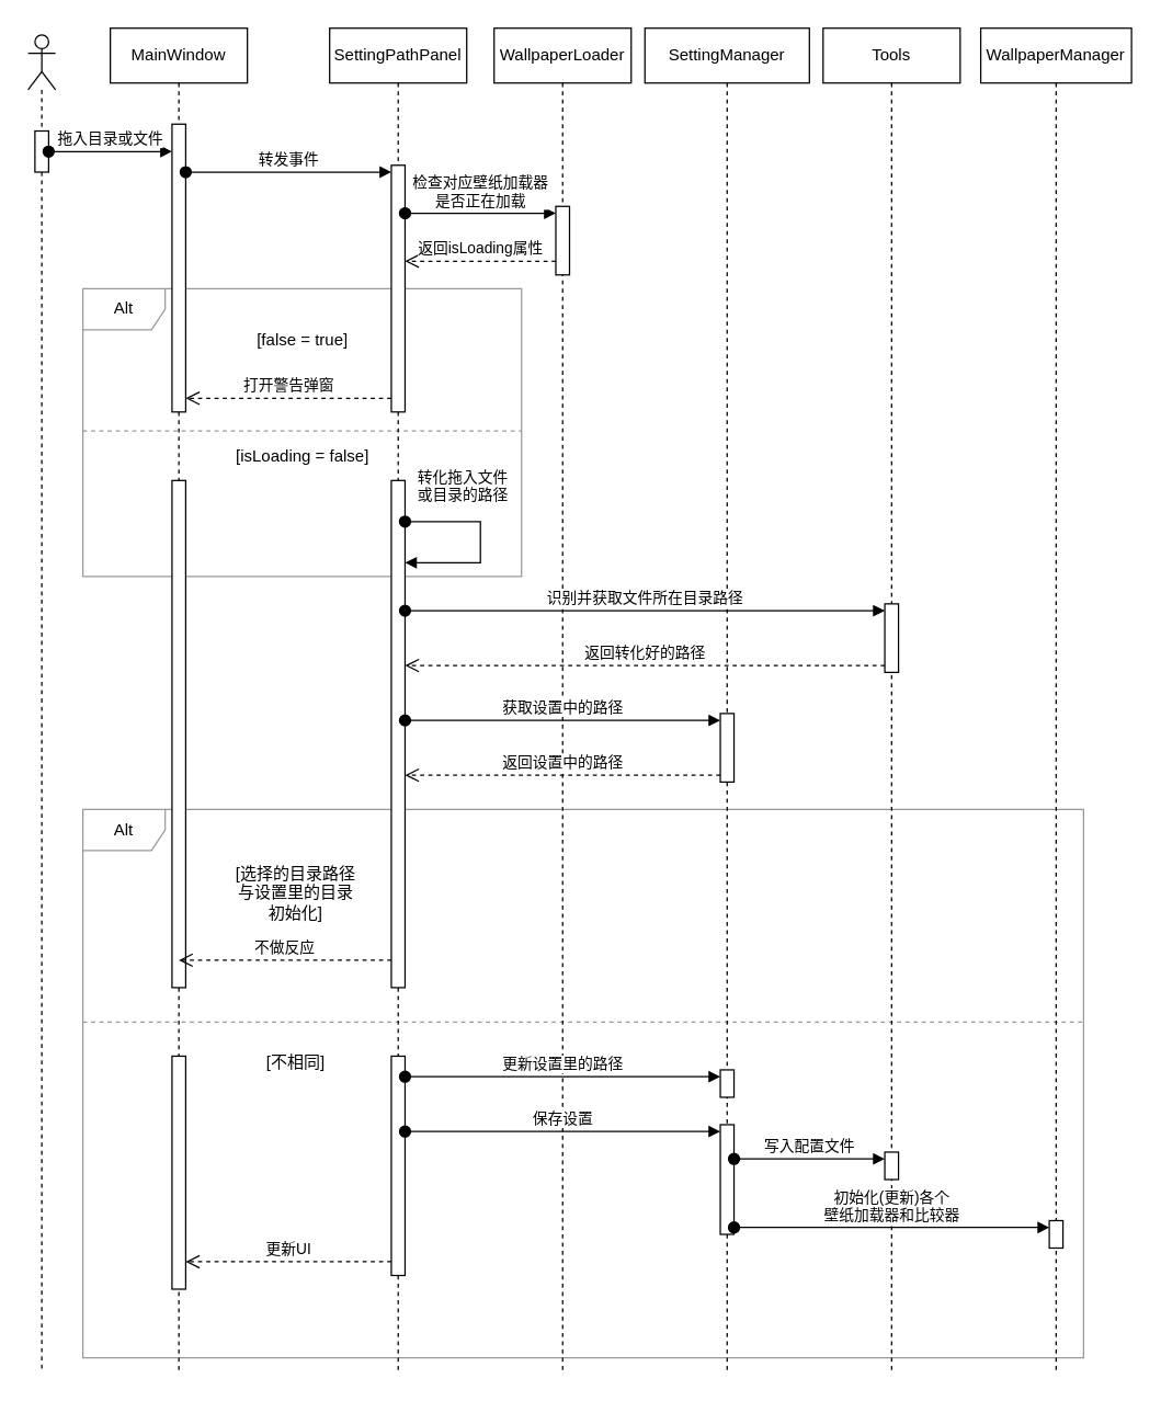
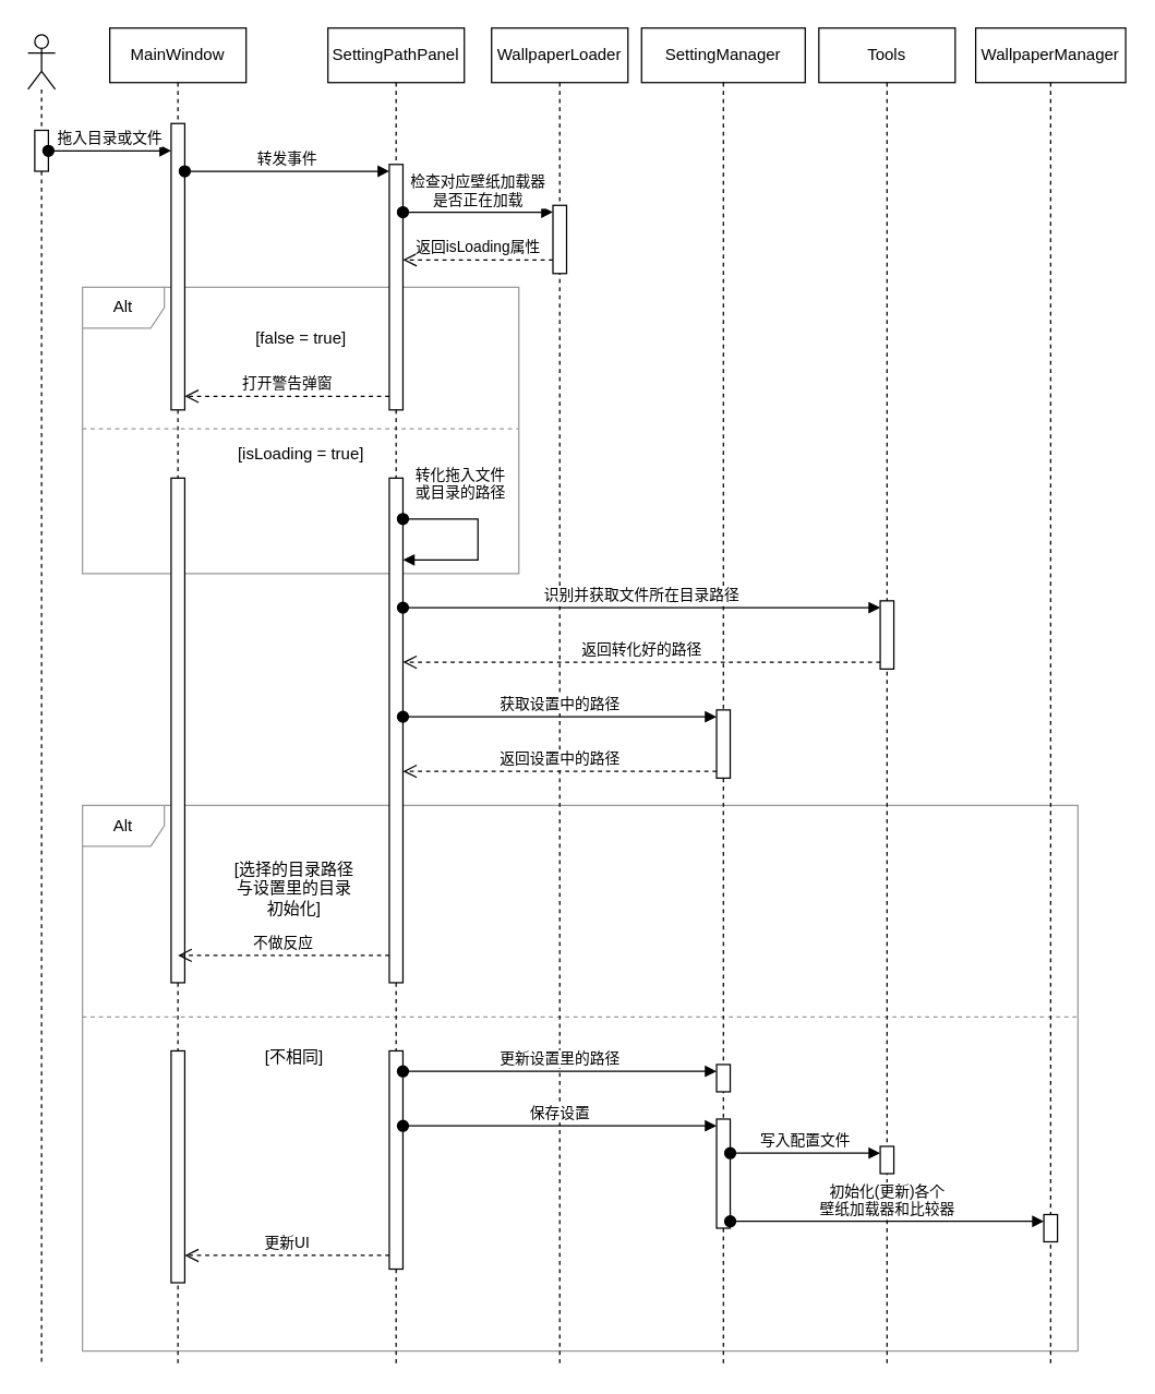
  <mxCell id="0" />
  <mxCell id="1" value="Alt_2" style="locked=1;" parent="0" />
  <mxCell id="2" value="" style="group" parent="1" vertex="1" connectable="0"><mxGeometry x="60" y="590" width="730" height="400" as="geometry" /></mxCell>
  <mxCell id="3" value="Alt" style="shape=umlFrame;whiteSpace=wrap;html=1;pointerEvents=0;strokeColor=#999999;" parent="2" vertex="1"><mxGeometry width="730.0" height="400.0" as="geometry" /></mxCell>
  <mxCell id="4" value="[选择的目录路径&lt;br&gt;与设置里的目录&lt;br&gt;初始化]" style="text;html=1;align=center;verticalAlign=middle;resizable=0;points=[];autosize=1;strokeColor=none;fillColor=none;" parent="2" vertex="1"><mxGeometry x="100" y="30.769" width="110" height="60" as="geometry" /></mxCell>
  <mxCell id="5" value="" style="line;strokeWidth=1;fillColor=none;align=left;verticalAlign=middle;spacingTop=-1;spacingLeft=3;spacingRight=3;rotatable=0;labelPosition=right;points=[];portConstraint=eastwest;strokeColor=#999999;dashed=1;" parent="2" vertex="1"><mxGeometry y="140.0" width="730.0" height="30.482" as="geometry" /></mxCell>
  <mxCell id="6" value="[不相同]" style="text;html=1;align=center;verticalAlign=middle;resizable=0;points=[];autosize=1;strokeColor=none;fillColor=none;" parent="2" vertex="1"><mxGeometry x="120" y="170.479" width="70" height="30" as="geometry" /></mxCell>
  <mxCell id="7" value="Alt_1" style="locked=1;" parent="0" />
  <mxCell id="8" value="" style="group" parent="7" vertex="1" connectable="0"><mxGeometry x="60" y="210" width="320" height="210" as="geometry" /></mxCell>
  <mxCell id="9" value="Alt" style="shape=umlFrame;whiteSpace=wrap;html=1;pointerEvents=0;strokeColor=#999999;" parent="8" vertex="1"><mxGeometry width="320.0" height="210" as="geometry" /></mxCell>
  <mxCell id="10" value="[false = true]" style="text;html=1;align=center;verticalAlign=middle;resizable=0;points=[];autosize=1;strokeColor=none;fillColor=none;" parent="8" vertex="1"><mxGeometry x="99.995" y="22.501" width="120" height="30" as="geometry" /></mxCell>
  <mxCell id="11" value="" style="line;strokeWidth=1;fillColor=none;align=left;verticalAlign=middle;spacingTop=-1;spacingLeft=3;spacingRight=3;rotatable=0;labelPosition=right;points=[];portConstraint=eastwest;strokeColor=#999999;dashed=1;" parent="8" vertex="1"><mxGeometry y="100.001" width="320.0" height="7.705" as="geometry" /></mxCell>
- <mxCell id="12" value="[isLoading = false]" style="text;html=1;align=center;verticalAlign=middle;resizable=0;points=[];autosize=1;strokeColor=none;fillColor=none;" parent="8" vertex="1"><mxGeometry x="99.995" y="107.708" width="120" height="30" as="geometry" /></mxCell>
+ <mxCell id="12" value="[isLoading = true]" style="text;html=1;align=center;verticalAlign=middle;resizable=0;points=[];autosize=1;strokeColor=none;fillColor=none;" parent="8" vertex="1"><mxGeometry x="99.995" y="107.708" width="120" height="30" as="geometry" /></mxCell>
  <mxCell id="13" style="" parent="0" />
  <mxCell id="14" value="" style="shape=umlLifeline;perimeter=lifelinePerimeter;whiteSpace=wrap;html=1;container=1;dropTarget=0;collapsible=0;recursiveResize=0;outlineConnect=0;portConstraint=eastwest;newEdgeStyle={&quot;curved&quot;:0,&quot;rounded&quot;:0};participant=umlActor;" parent="13" vertex="1"><mxGeometry x="20" y="25" width="20" height="975" as="geometry" /></mxCell>
  <mxCell id="15" value="" style="html=1;points=[[0,0,0,0,5],[0,1,0,0,-5],[1,0,0,0,5],[1,1,0,0,-5]];perimeter=orthogonalPerimeter;outlineConnect=0;targetShapes=umlLifeline;portConstraint=eastwest;newEdgeStyle={&quot;curved&quot;:0,&quot;rounded&quot;:0};" parent="14" vertex="1"><mxGeometry x="5" y="70" width="10" height="30" as="geometry" /></mxCell>
  <mxCell id="16" value="MainWindow" style="shape=umlLifeline;perimeter=lifelinePerimeter;whiteSpace=wrap;html=1;container=1;dropTarget=0;collapsible=0;recursiveResize=0;outlineConnect=0;portConstraint=eastwest;newEdgeStyle={&quot;curved&quot;:0,&quot;rounded&quot;:0};" parent="13" vertex="1"><mxGeometry x="80" y="20" width="100" height="980" as="geometry" /></mxCell>
  <mxCell id="17" value="" style="html=1;points=[[0,0,0,0,5],[0,1,0,0,-5],[1,0,0,0,5],[1,1,0,0,-5]];perimeter=orthogonalPerimeter;outlineConnect=0;targetShapes=umlLifeline;portConstraint=eastwest;newEdgeStyle={&quot;curved&quot;:0,&quot;rounded&quot;:0};" parent="16" vertex="1"><mxGeometry x="45" y="70" width="10" height="210" as="geometry" /></mxCell>
  <mxCell id="18" value="" style="html=1;points=[[0,0,0,0,5],[0,1,0,0,-5],[1,0,0,0,5],[1,1,0,0,-5]];perimeter=orthogonalPerimeter;outlineConnect=0;targetShapes=umlLifeline;portConstraint=eastwest;newEdgeStyle={&quot;curved&quot;:0,&quot;rounded&quot;:0};" vertex="1" parent="16"><mxGeometry x="45" y="330" width="10" height="370" as="geometry" /></mxCell>
  <mxCell id="19" value="" style="html=1;points=[[0,0,0,0,5],[0,1,0,0,-5],[1,0,0,0,5],[1,1,0,0,-5]];perimeter=orthogonalPerimeter;outlineConnect=0;targetShapes=umlLifeline;portConstraint=eastwest;newEdgeStyle={&quot;curved&quot;:0,&quot;rounded&quot;:0};" vertex="1" parent="16"><mxGeometry x="45" y="750" width="10" height="170" as="geometry" /></mxCell>
  <mxCell id="20" value="拖入目录或文件" style="html=1;verticalAlign=bottom;startArrow=oval;endArrow=block;startSize=8;curved=0;rounded=0;" parent="13" source="15" target="17" edge="1"><mxGeometry relative="1" as="geometry"><mxPoint x="40" y="110" as="sourcePoint" /><mxPoint as="offset" /><mxPoint x="170" y="110" as="targetPoint" /></mxGeometry></mxCell>
  <mxCell id="21" value="SettingPathPanel" style="shape=umlLifeline;perimeter=lifelinePerimeter;whiteSpace=wrap;html=1;container=1;dropTarget=0;collapsible=0;recursiveResize=0;outlineConnect=0;portConstraint=eastwest;newEdgeStyle={&quot;curved&quot;:0,&quot;rounded&quot;:0};" parent="13" vertex="1"><mxGeometry x="240" y="20" width="100" height="980" as="geometry" /></mxCell>
  <mxCell id="22" value="" style="html=1;points=[[0,0,0,0,5],[0,1,0,0,-5],[1,0,0,0,5],[1,1,0,0,-5]];perimeter=orthogonalPerimeter;outlineConnect=0;targetShapes=umlLifeline;portConstraint=eastwest;newEdgeStyle={&quot;curved&quot;:0,&quot;rounded&quot;:0};" parent="21" vertex="1"><mxGeometry x="45" y="100" width="10" height="180" as="geometry" /></mxCell>
  <mxCell id="23" value="" style="html=1;points=[[0,0,0,0,5],[0,1,0,0,-5],[1,0,0,0,5],[1,1,0,0,-5]];perimeter=orthogonalPerimeter;outlineConnect=0;targetShapes=umlLifeline;portConstraint=eastwest;newEdgeStyle={&quot;curved&quot;:0,&quot;rounded&quot;:0};" parent="21" vertex="1"><mxGeometry x="45" y="330" width="10" height="370" as="geometry" /></mxCell>
  <mxCell id="24" value="转化拖入文件&lt;br&gt;或目录的路径" style="html=1;verticalAlign=bottom;endArrow=block;curved=0;rounded=0;startArrow=oval;startFill=1;startSize=8;" parent="21" target="23" edge="1"><mxGeometry x="-0.4" y="10" relative="1" as="geometry"><mxPoint x="55" y="360" as="sourcePoint" /><mxPoint as="offset" /><mxPoint x="55" y="400" as="targetPoint" /><Array as="points"><mxPoint x="90" y="360" /><mxPoint x="110" y="360" /><mxPoint x="110" y="390" /></Array></mxGeometry></mxCell>
  <mxCell id="25" value="" style="html=1;points=[[0,0,0,0,5],[0,1,0,0,-5],[1,0,0,0,5],[1,1,0,0,-5]];perimeter=orthogonalPerimeter;outlineConnect=0;targetShapes=umlLifeline;portConstraint=eastwest;newEdgeStyle={&quot;curved&quot;:0,&quot;rounded&quot;:0};" parent="21" vertex="1"><mxGeometry x="45" y="750" width="10" height="160" as="geometry" /></mxCell>
  <mxCell id="26" value="转发事件" style="html=1;verticalAlign=bottom;startArrow=oval;endArrow=block;startSize=8;curved=0;rounded=0;entryX=0;entryY=0;entryDx=0;entryDy=5;" parent="13" source="17" target="22" edge="1"><mxGeometry relative="1" as="geometry"><mxPoint x="260" y="200" as="sourcePoint" /></mxGeometry></mxCell>
  <mxCell id="27" value="WallpaperLoader" style="shape=umlLifeline;perimeter=lifelinePerimeter;whiteSpace=wrap;html=1;container=1;dropTarget=0;collapsible=0;recursiveResize=0;outlineConnect=0;portConstraint=eastwest;newEdgeStyle={&quot;curved&quot;:0,&quot;rounded&quot;:0};" parent="13" vertex="1"><mxGeometry x="360" y="20" width="100" height="980" as="geometry" /></mxCell>
  <mxCell id="28" value="" style="html=1;points=[[0,0,0,0,5],[0,1,0,0,-5],[1,0,0,0,5],[1,1,0,0,-5]];perimeter=orthogonalPerimeter;outlineConnect=0;targetShapes=umlLifeline;portConstraint=eastwest;newEdgeStyle={&quot;curved&quot;:0,&quot;rounded&quot;:0};" parent="27" vertex="1"><mxGeometry x="45" y="130" width="10" height="50" as="geometry" /></mxCell>
  <mxCell id="29" value="检查对应壁纸加载器&lt;br&gt;是否正在加载" style="html=1;verticalAlign=bottom;startArrow=oval;endArrow=block;startSize=8;curved=0;rounded=0;entryX=0;entryY=0;entryDx=0;entryDy=5;" parent="13" source="22" target="28" edge="1"><mxGeometry relative="1" as="geometry"><mxPoint x="410" y="130" as="sourcePoint" /><mxPoint as="offset" /></mxGeometry></mxCell>
  <mxCell id="30" value="返回isLoading属性" style="html=1;verticalAlign=bottom;endArrow=open;dashed=1;endSize=8;curved=0;rounded=0;" parent="13" source="28" target="22" edge="1"><mxGeometry relative="1" as="geometry"><mxPoint x="230" y="390" as="sourcePoint" /><mxPoint x="230" y="230" as="targetPoint" /><Array as="points"><mxPoint x="350" y="190" /></Array></mxGeometry></mxCell>
  <mxCell id="31" value="SettingManager" style="shape=umlLifeline;perimeter=lifelinePerimeter;whiteSpace=wrap;html=1;container=1;dropTarget=0;collapsible=0;recursiveResize=0;outlineConnect=0;portConstraint=eastwest;newEdgeStyle={&quot;curved&quot;:0,&quot;rounded&quot;:0};" parent="13" vertex="1"><mxGeometry x="470" y="20" width="120" height="980" as="geometry" /></mxCell>
  <mxCell id="32" value="" style="html=1;points=[[0,0,0,0,5],[0,1,0,0,-5],[1,0,0,0,5],[1,1,0,0,-5]];perimeter=orthogonalPerimeter;outlineConnect=0;targetShapes=umlLifeline;portConstraint=eastwest;newEdgeStyle={&quot;curved&quot;:0,&quot;rounded&quot;:0};" parent="31" vertex="1"><mxGeometry x="55" y="500" width="10" height="50" as="geometry" /></mxCell>
  <mxCell id="33" value="" style="html=1;points=[[0,0,0,0,5],[0,1,0,0,-5],[1,0,0,0,5],[1,1,0,0,-5]];perimeter=orthogonalPerimeter;outlineConnect=0;targetShapes=umlLifeline;portConstraint=eastwest;newEdgeStyle={&quot;curved&quot;:0,&quot;rounded&quot;:0};" parent="31" vertex="1"><mxGeometry x="55" y="760" width="10" height="20" as="geometry" /></mxCell>
  <mxCell id="34" value="" style="html=1;points=[[0,0,0,0,5],[0,1,0,0,-5],[1,0,0,0,5],[1,1,0,0,-5]];perimeter=orthogonalPerimeter;outlineConnect=0;targetShapes=umlLifeline;portConstraint=eastwest;newEdgeStyle={&quot;curved&quot;:0,&quot;rounded&quot;:0};" parent="31" vertex="1"><mxGeometry x="55" y="800" width="10" height="80" as="geometry" /></mxCell>
  <mxCell id="35" value="Tools" style="shape=umlLifeline;perimeter=lifelinePerimeter;whiteSpace=wrap;html=1;container=1;dropTarget=0;collapsible=0;recursiveResize=0;outlineConnect=0;portConstraint=eastwest;newEdgeStyle={&quot;curved&quot;:0,&quot;rounded&quot;:0};" parent="13" vertex="1"><mxGeometry x="600" y="20" width="100" height="980" as="geometry" /></mxCell>
  <mxCell id="36" value="" style="html=1;points=[[0,0,0,0,5],[0,1,0,0,-5],[1,0,0,0,5],[1,1,0,0,-5]];perimeter=orthogonalPerimeter;outlineConnect=0;targetShapes=umlLifeline;portConstraint=eastwest;newEdgeStyle={&quot;curved&quot;:0,&quot;rounded&quot;:0};" parent="35" vertex="1"><mxGeometry x="45" y="420" width="10" height="50" as="geometry" /></mxCell>
  <mxCell id="37" value="" style="html=1;points=[[0,0,0,0,5],[0,1,0,0,-5],[1,0,0,0,5],[1,1,0,0,-5]];perimeter=orthogonalPerimeter;outlineConnect=0;targetShapes=umlLifeline;portConstraint=eastwest;newEdgeStyle={&quot;curved&quot;:0,&quot;rounded&quot;:0};" parent="35" vertex="1"><mxGeometry x="45" y="820" width="10" height="20" as="geometry" /></mxCell>
  <mxCell id="38" value="WallpaperManager" style="shape=umlLifeline;perimeter=lifelinePerimeter;whiteSpace=wrap;html=1;container=1;dropTarget=0;collapsible=0;recursiveResize=0;outlineConnect=0;portConstraint=eastwest;newEdgeStyle={&quot;curved&quot;:0,&quot;rounded&quot;:0};" parent="13" vertex="1"><mxGeometry x="715" y="20" width="110" height="980" as="geometry" /></mxCell>
  <mxCell id="39" value="" style="html=1;points=[[0,0,0,0,5],[0,1,0,0,-5],[1,0,0,0,5],[1,1,0,0,-5]];perimeter=orthogonalPerimeter;outlineConnect=0;targetShapes=umlLifeline;portConstraint=eastwest;newEdgeStyle={&quot;curved&quot;:0,&quot;rounded&quot;:0};" parent="38" vertex="1"><mxGeometry x="50" y="870" width="10" height="20" as="geometry" /></mxCell>
  <mxCell id="40" value="识别并获取文件所在目录路径" style="html=1;verticalAlign=bottom;endArrow=block;curved=0;rounded=0;entryX=0;entryY=0;entryDx=0;entryDy=5;startArrow=oval;startFill=1;startSize=8;" parent="13" source="23" target="36" edge="1"><mxGeometry relative="1" as="geometry"><mxPoint x="455" y="425" as="sourcePoint" /></mxGeometry></mxCell>
  <mxCell id="41" value="返回转化好的路径" style="html=1;verticalAlign=bottom;endArrow=open;dashed=1;endSize=8;curved=0;rounded=0;exitX=0;exitY=1;exitDx=0;exitDy=-5;" parent="13" source="36" target="23" edge="1"><mxGeometry relative="1" as="geometry"><mxPoint x="455" y="495" as="targetPoint" /></mxGeometry></mxCell>
  <mxCell id="42" value="打开警告弹窗" style="html=1;verticalAlign=bottom;endArrow=open;dashed=1;endSize=8;curved=0;rounded=0;" parent="13" edge="1"><mxGeometry relative="1" as="geometry"><mxPoint x="285" y="290.001" as="sourcePoint" /><mxPoint x="135" y="290.001" as="targetPoint" /><Array as="points"><mxPoint x="222.533" y="290.001" /></Array></mxGeometry></mxCell>
  <mxCell id="43" value="获取设置中的路径" style="html=1;verticalAlign=bottom;endArrow=block;curved=0;rounded=0;entryX=0;entryY=0;entryDx=0;entryDy=5;startArrow=oval;startFill=1;startSize=8;" parent="13" source="23" target="32" edge="1"><mxGeometry relative="1" as="geometry"><mxPoint x="575" y="555" as="sourcePoint" /></mxGeometry></mxCell>
  <mxCell id="44" value="返回设置中的路径" style="html=1;verticalAlign=bottom;endArrow=open;dashed=1;endSize=8;curved=0;rounded=0;exitX=0;exitY=1;exitDx=0;exitDy=-5;" parent="13" source="32" target="23" edge="1"><mxGeometry relative="1" as="geometry"><mxPoint x="575" y="625" as="targetPoint" /></mxGeometry></mxCell>
  <mxCell id="45" value="不做反应" style="html=1;verticalAlign=bottom;endArrow=open;dashed=1;endSize=8;curved=0;rounded=0;" parent="13" source="23" edge="1"><mxGeometry relative="1" as="geometry"><mxPoint x="280" y="700" as="sourcePoint" /><mxPoint x="130" y="700" as="targetPoint" /></mxGeometry></mxCell>
  <mxCell id="46" value="保存设置" style="html=1;verticalAlign=bottom;startArrow=oval;endArrow=block;startSize=8;curved=0;rounded=0;entryX=0;entryY=0;entryDx=0;entryDy=5;" parent="13" source="25" target="34" edge="1"><mxGeometry relative="1" as="geometry"><mxPoint x="575" y="845" as="sourcePoint" /></mxGeometry></mxCell>
  <mxCell id="47" value="写入配置文件" style="html=1;verticalAlign=bottom;startArrow=oval;endArrow=block;startSize=8;curved=0;rounded=0;entryX=0;entryY=0;entryDx=0;entryDy=5;entryPerimeter=0;" parent="13" source="34" target="37" edge="1"><mxGeometry relative="1" as="geometry"><mxPoint x="540" y="850" as="sourcePoint" /><mxPoint x="710" y="760" as="targetPoint" /></mxGeometry></mxCell>
  <mxCell id="48" value="初始化(更新)各个&lt;br&gt;壁纸加载器和比较器" style="html=1;verticalAlign=bottom;startArrow=oval;endArrow=block;startSize=8;curved=0;rounded=0;entryX=0;entryY=0;entryDx=0;entryDy=5;" parent="13" source="34" target="39" edge="1"><mxGeometry relative="1" as="geometry"><mxPoint x="695" y="885" as="sourcePoint" /></mxGeometry></mxCell>
  <mxCell id="49" value="更新UI" style="html=1;verticalAlign=bottom;endArrow=open;dashed=1;endSize=8;curved=0;rounded=0;" parent="13" edge="1"><mxGeometry relative="1" as="geometry"><mxPoint x="285" y="920" as="sourcePoint" /><mxPoint x="135" y="920" as="targetPoint" /></mxGeometry></mxCell>
  <mxCell id="50" value="更新设置里的路径" style="html=1;verticalAlign=bottom;startArrow=oval;endArrow=block;startSize=8;curved=0;rounded=0;entryX=0;entryY=0;entryDx=0;entryDy=5;" parent="13" target="33" edge="1" source="25"><mxGeometry relative="1" as="geometry"><mxPoint x="175" y="785" as="sourcePoint" /></mxGeometry></mxCell>
